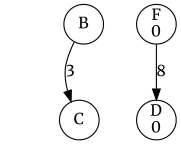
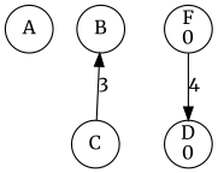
  digraph {
    fontname=Merriweather
    node [fixedsize=true fontname=Merriweather shape=circle]
    edge [fontname=Merriweather]
+   n1 [label="A\n" width=0.5]
    n2 [label="B\n" width=0.5]
    n3 [label="C\n" width=0.5]
    n4 [label="D\n0" width=0.5]
    n5 [label="F\n0" width=0.5]
-   n2 -> n3 [label=3]
-   n5 -> n4 [label=8]
+   n3 -> n2 [label=3]
+   n5 -> n4 [label=4]
  }
